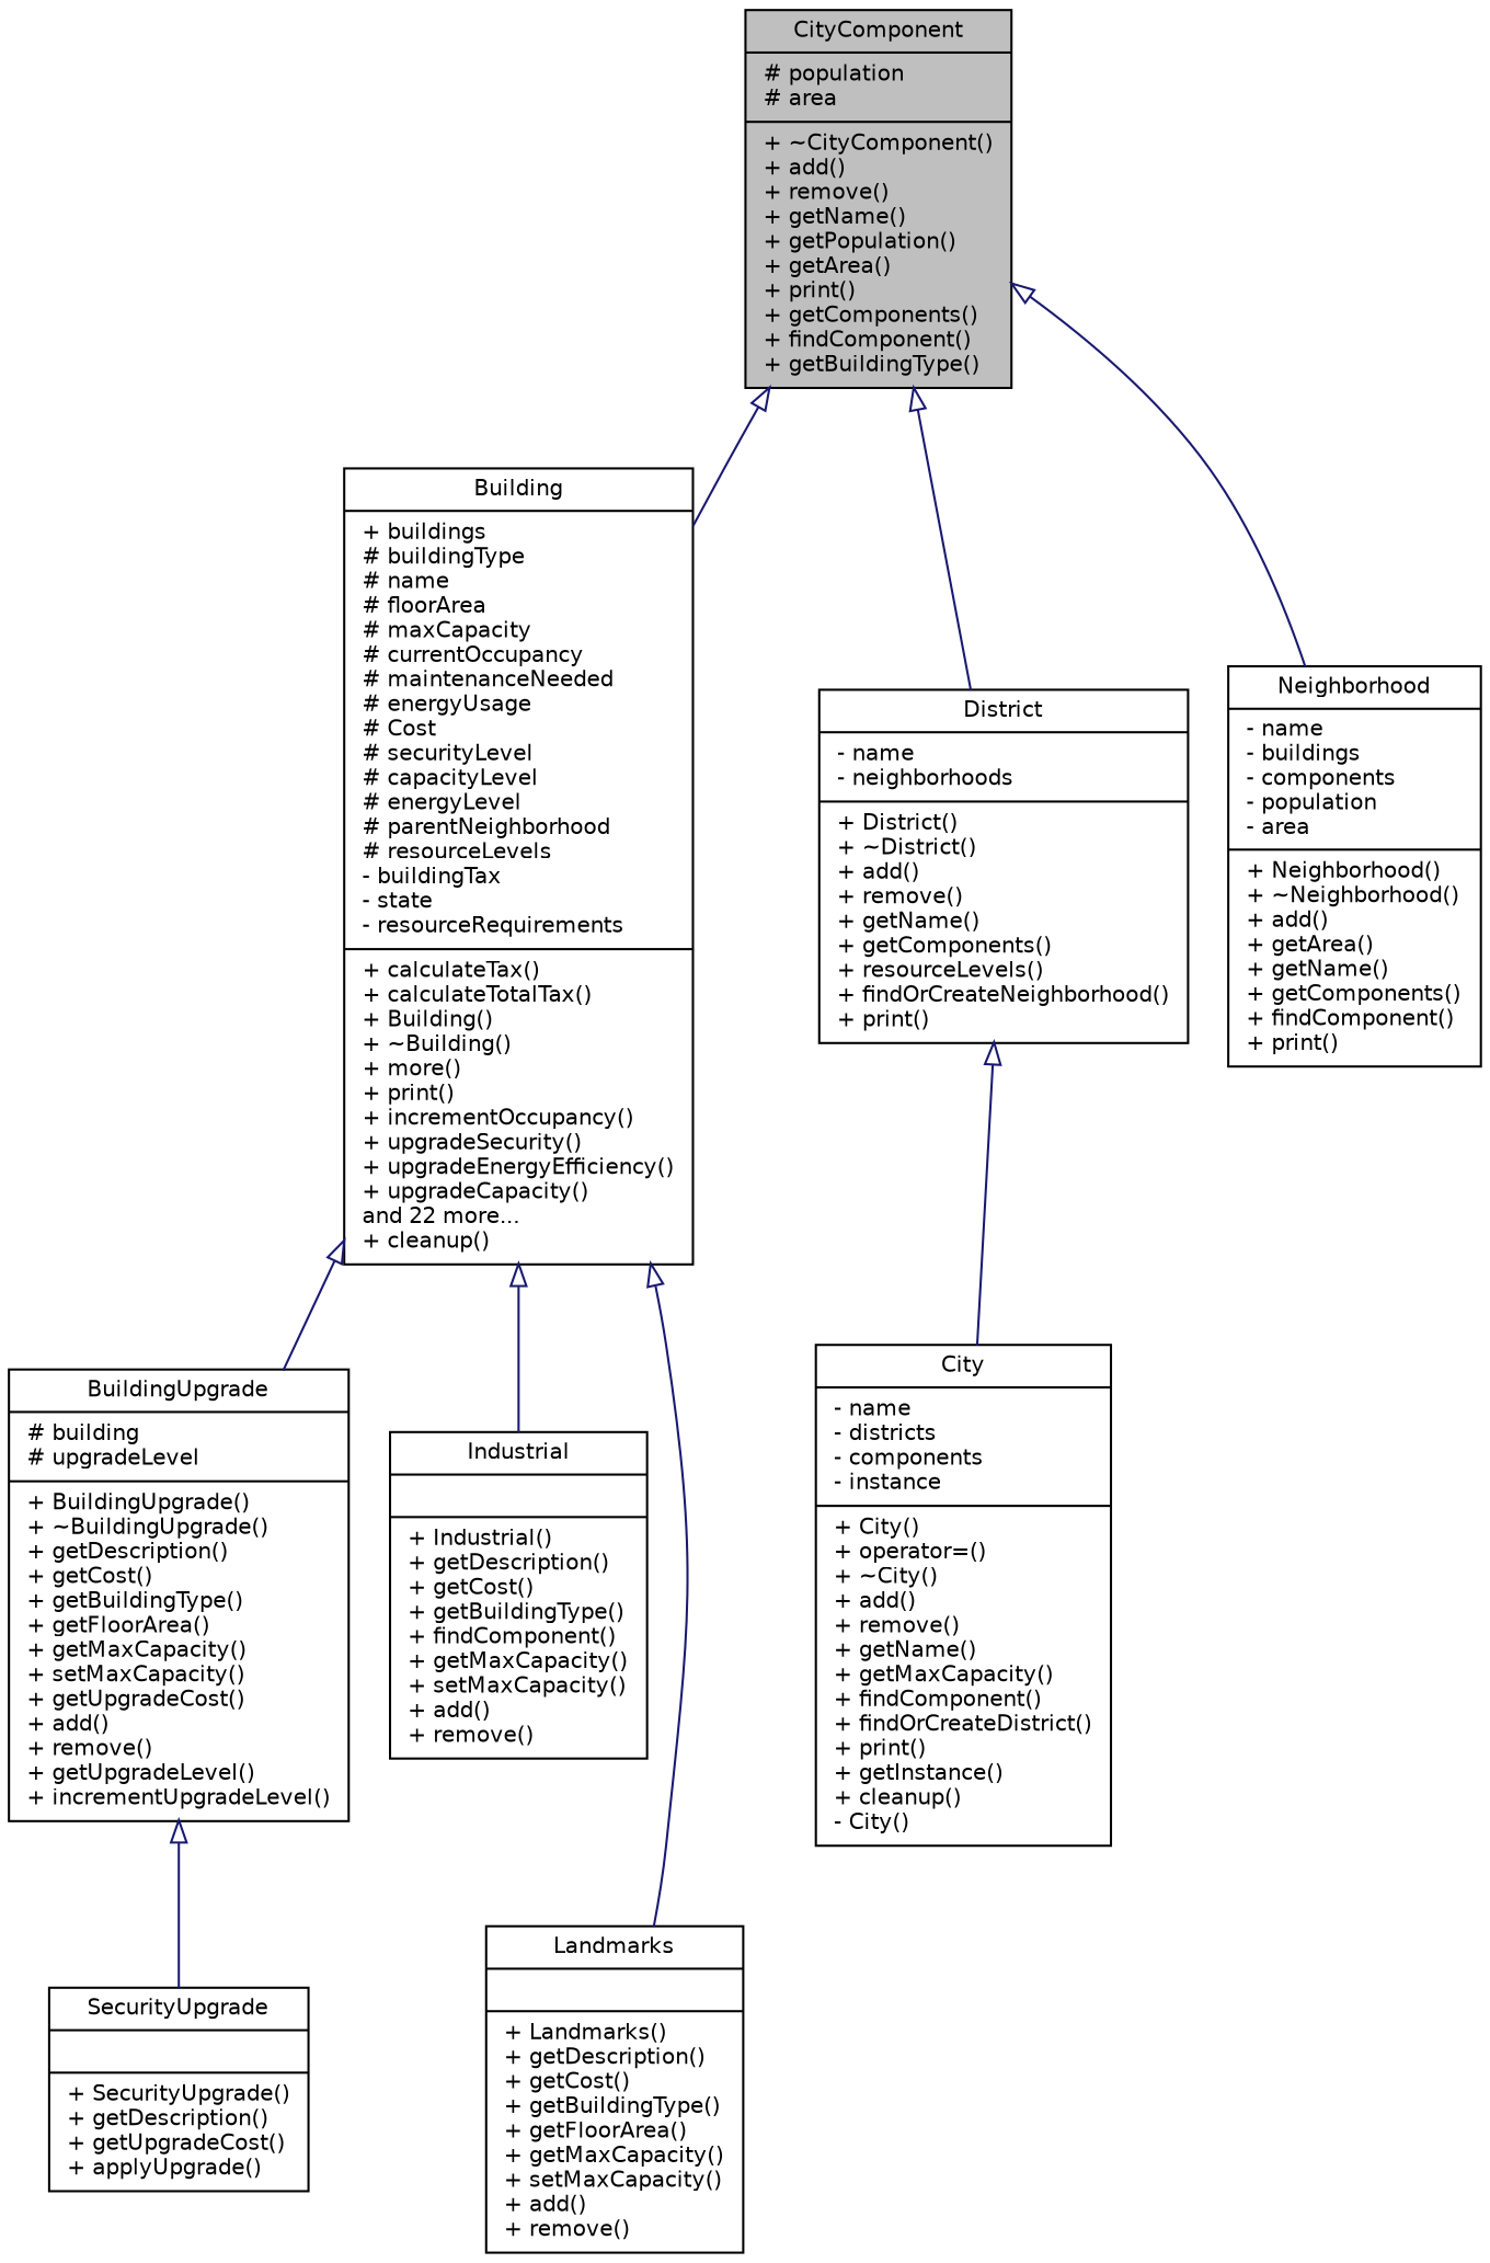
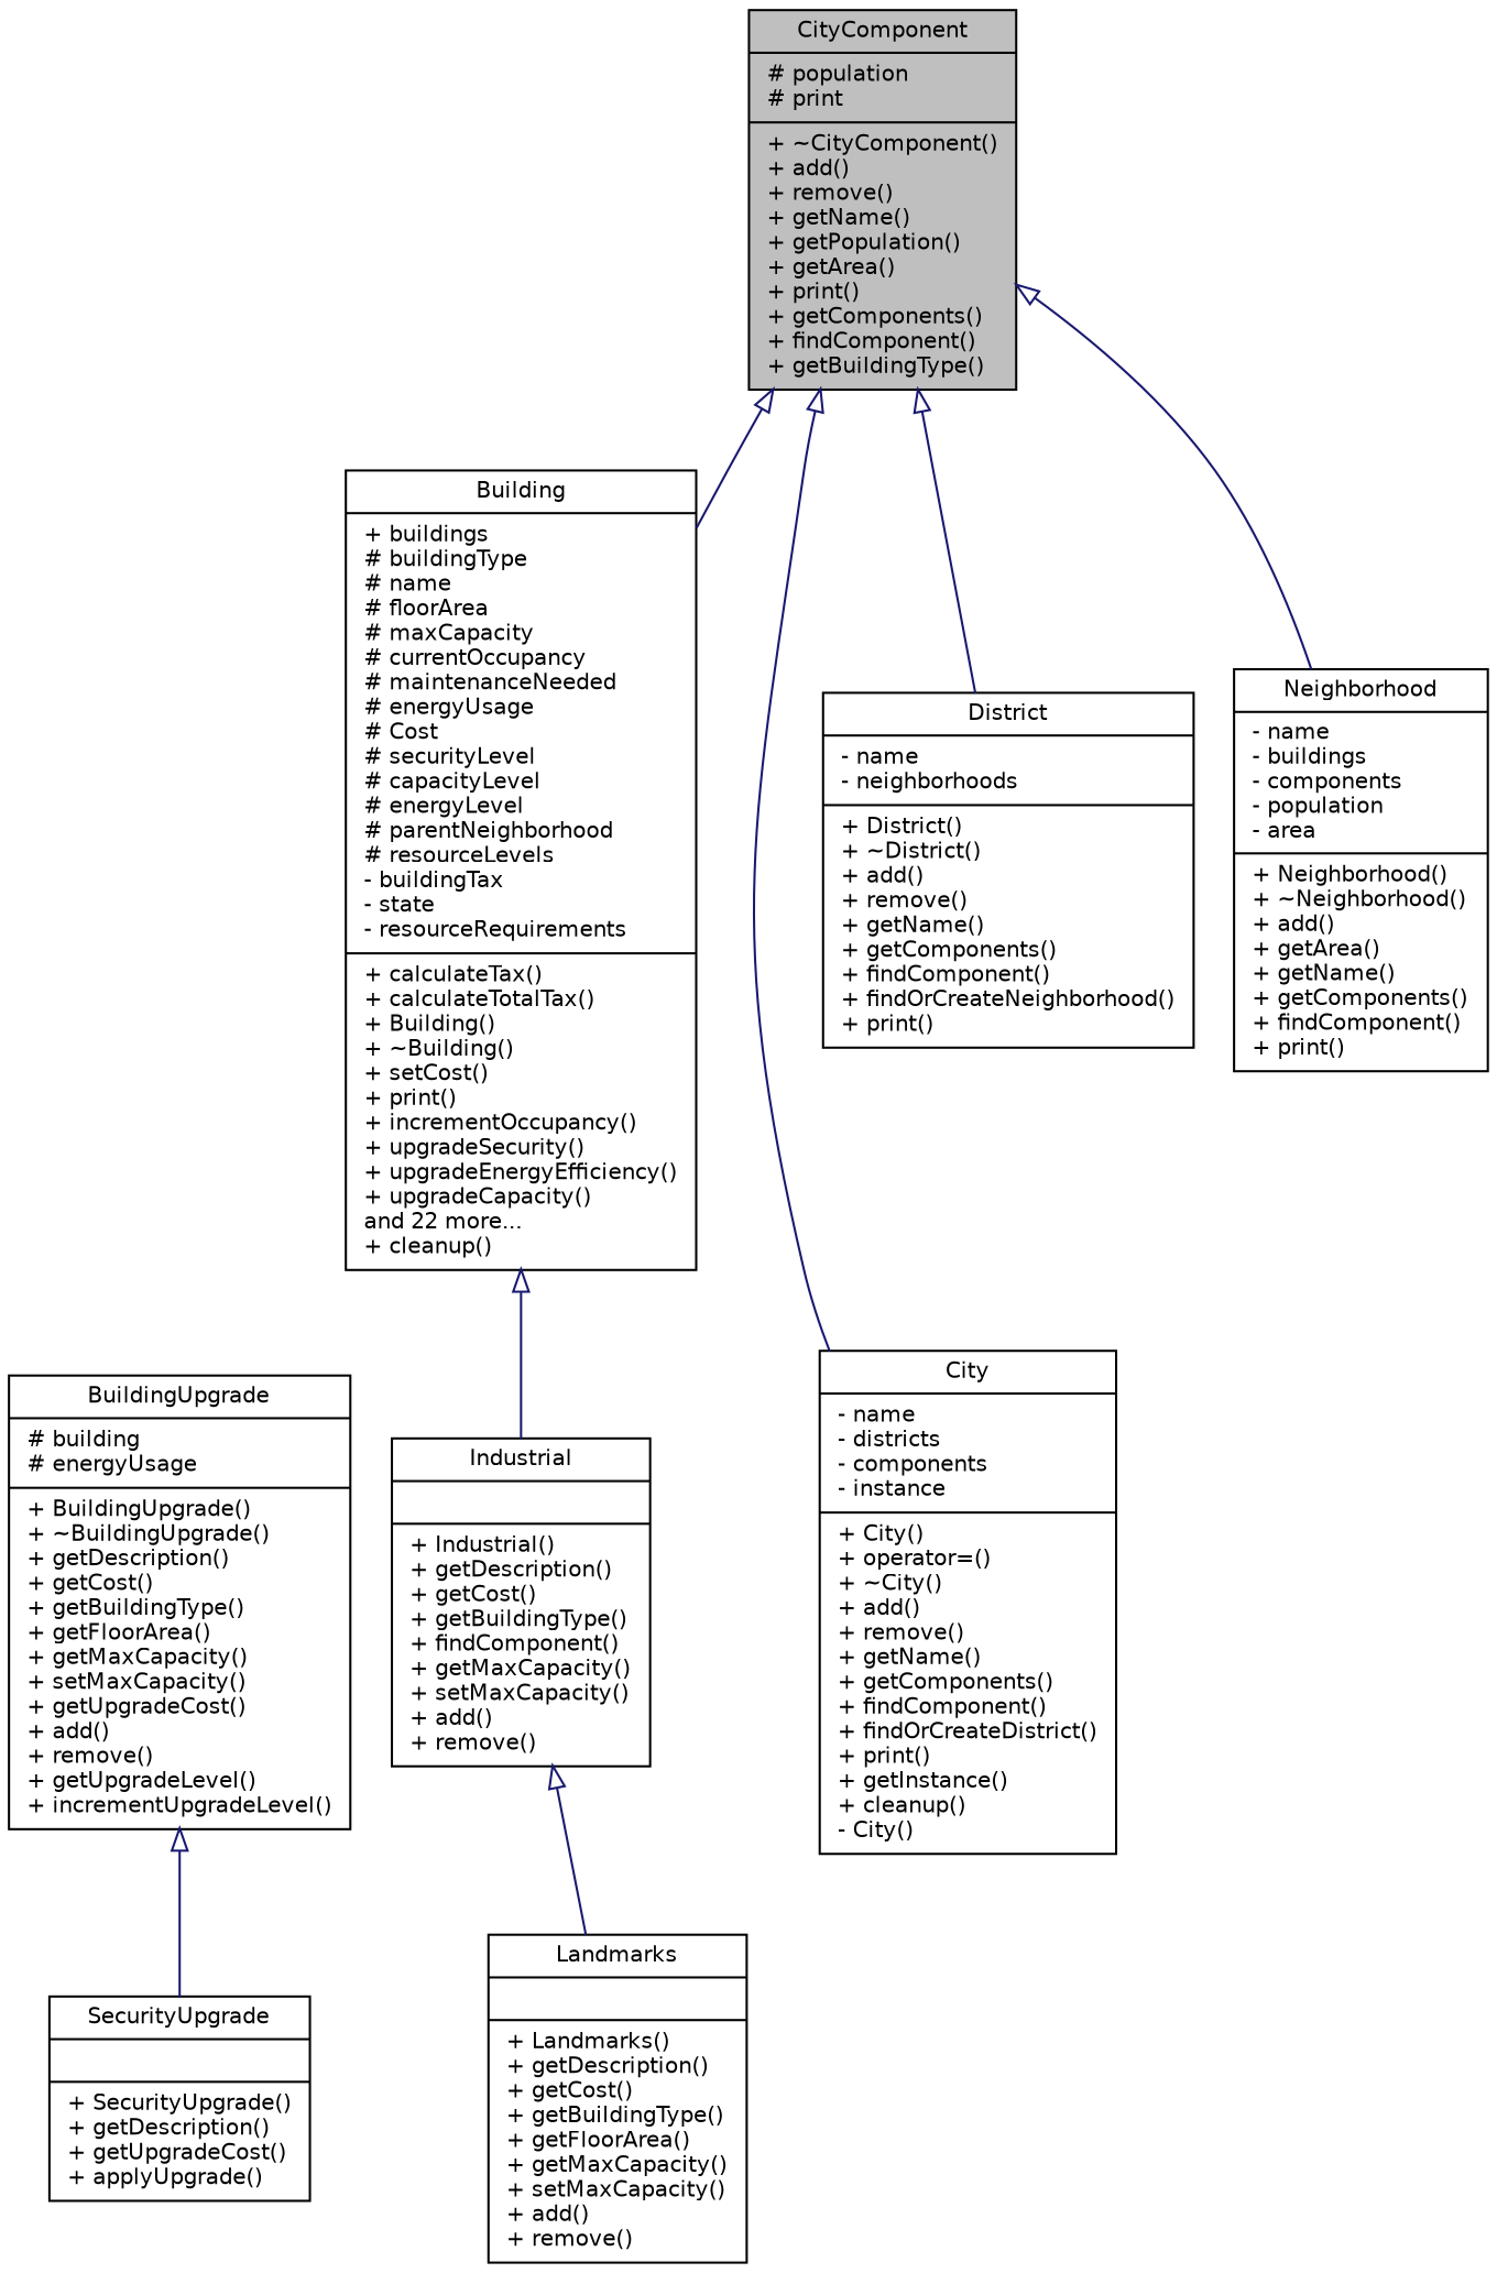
  digraph {
    node [color=black fillcolor=white fontname=Helvetica fontsize=10 shape=record style=filled]
    edge [arrowtail=onormal color=midnightblue dir=back fontname=Helvetica fontsize=10 labelfontname=Helvetica labelfontsize=10 style=solid]
-   n1 [fillcolor=grey75 fontcolor=black height=0.2 label="{CityComponent\n|# population\l# area\l|+ ~CityComponent()\l+ add()\l+ remove()\l+ getName()\l+ getPopulation()\l+ getArea()\l+ print()\l+ getComponents()\l+ findComponent()\l+ getBuildingType()\l}" width=0.4]
-   n2 [height=0.2 label="{Building\n|+ buildings\l# buildingType\l# name\l# floorArea\l# maxCapacity\l# currentOccupancy\l# maintenanceNeeded\l# energyUsage\l# Cost\l# securityLevel\l# capacityLevel\l# energyLevel\l# parentNeighborhood\l# resourceLevels\l- buildingTax\l- state\l- resourceRequirements\l|+ calculateTax()\l+ calculateTotalTax()\l+ Building()\l+ ~Building()\l+ more()\l+ print()\l+ incrementOccupancy()\l+ upgradeSecurity()\l+ upgradeEnergyEfficiency()\l+ upgradeCapacity()\land 22 more...\l+ cleanup()\l}" width=0.4]
-   n3 [height=0.2 label="{City\n|- name\l- districts\l- components\l- instance\l|+ City()\l+ operator=()\l+ ~City()\l+ add()\l+ remove()\l+ getName()\l+ getMaxCapacity()\l+ findComponent()\l+ findOrCreateDistrict()\l+ print()\l+ getInstance()\l+ cleanup()\l- City()\l}" width=0.4]
-   n4 [height=0.2 label="{District\n|- name\l- neighborhoods\l|+ District()\l+ ~District()\l+ add()\l+ remove()\l+ getName()\l+ getComponents()\l+ resourceLevels()\l+ findOrCreateNeighborhood()\l+ print()\l}" width=0.4]
+   n1 [fillcolor=grey75 fontcolor=black height=0.2 label="{CityComponent\n|# population\l# print\l|+ ~CityComponent()\l+ add()\l+ remove()\l+ getName()\l+ getPopulation()\l+ getArea()\l+ print()\l+ getComponents()\l+ findComponent()\l+ getBuildingType()\l}" width=0.4]
+   n2 [height=0.2 label="{Building\n|+ buildings\l# buildingType\l# name\l# floorArea\l# maxCapacity\l# currentOccupancy\l# maintenanceNeeded\l# energyUsage\l# Cost\l# securityLevel\l# capacityLevel\l# energyLevel\l# parentNeighborhood\l# resourceLevels\l- buildingTax\l- state\l- resourceRequirements\l|+ calculateTax()\l+ calculateTotalTax()\l+ Building()\l+ ~Building()\l+ setCost()\l+ print()\l+ incrementOccupancy()\l+ upgradeSecurity()\l+ upgradeEnergyEfficiency()\l+ upgradeCapacity()\land 22 more...\l+ cleanup()\l}" width=0.4]
+   n3 [height=0.2 label="{City\n|- name\l- districts\l- components\l- instance\l|+ City()\l+ operator=()\l+ ~City()\l+ add()\l+ remove()\l+ getName()\l+ getComponents()\l+ findComponent()\l+ findOrCreateDistrict()\l+ print()\l+ getInstance()\l+ cleanup()\l- City()\l}" width=0.4]
+   n4 [height=0.2 label="{District\n|- name\l- neighborhoods\l|+ District()\l+ ~District()\l+ add()\l+ remove()\l+ getName()\l+ getComponents()\l+ findComponent()\l+ findOrCreateNeighborhood()\l+ print()\l}" width=0.4]
    n5 [height=0.2 label="{Neighborhood\n|- name\l- buildings\l- components\l- population\l- area\l|+ Neighborhood()\l+ ~Neighborhood()\l+ add()\l+ getArea()\l+ getName()\l+ getComponents()\l+ findComponent()\l+ print()\l}" width=0.4]
-   n6 [height=0.2 label="{BuildingUpgrade\n|# building\l# upgradeLevel\l|+ BuildingUpgrade()\l+ ~BuildingUpgrade()\l+ getDescription()\l+ getCost()\l+ getBuildingType()\l+ getFloorArea()\l+ getMaxCapacity()\l+ setMaxCapacity()\l+ getUpgradeCost()\l+ add()\l+ remove()\l+ getUpgradeLevel()\l+ incrementUpgradeLevel()\l}" width=0.4]
+   n6 [height=0.2 label="{BuildingUpgrade\n|# building\l# energyUsage\l|+ BuildingUpgrade()\l+ ~BuildingUpgrade()\l+ getDescription()\l+ getCost()\l+ getBuildingType()\l+ getFloorArea()\l+ getMaxCapacity()\l+ setMaxCapacity()\l+ getUpgradeCost()\l+ add()\l+ remove()\l+ getUpgradeLevel()\l+ incrementUpgradeLevel()\l}" width=0.4]
    n7 [height=0.2 label="{Industrial\n||+ Industrial()\l+ getDescription()\l+ getCost()\l+ getBuildingType()\l+ findComponent()\l+ getMaxCapacity()\l+ setMaxCapacity()\l+ add()\l+ remove()\l}" width=0.4]
    n8 [height=0.2 label="{Landmarks\n||+ Landmarks()\l+ getDescription()\l+ getCost()\l+ getBuildingType()\l+ getFloorArea()\l+ getMaxCapacity()\l+ setMaxCapacity()\l+ add()\l+ remove()\l}" width=0.4]
    n9 [height=0.2 label="{SecurityUpgrade\n||+ SecurityUpgrade()\l+ getDescription()\l+ getUpgradeCost()\l+ applyUpgrade()\l}" width=0.4]
    n1 -> n2
-   n4 -> n3
+   n1 -> n3
    n1 -> n4
    n1 -> n5
-   n2 -> n6
    n2 -> n7
-   n2 -> n8
+   n7 -> n8
    n6 -> n9
  }
